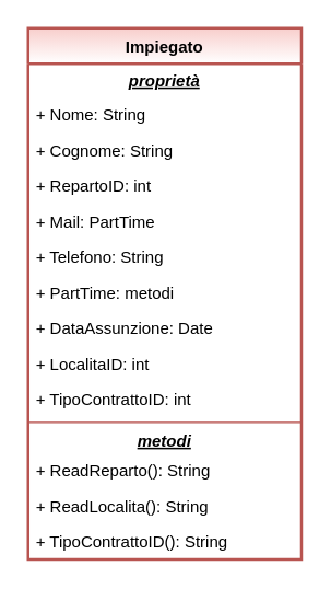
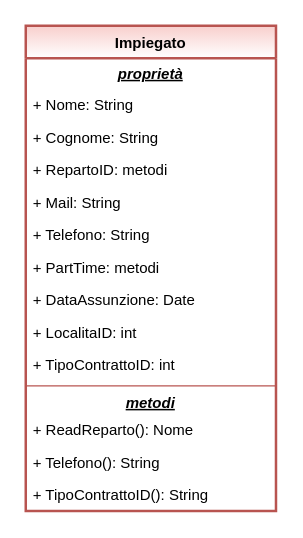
  <mxCell id="0" />
  <mxCell id="1" parent="0" />
  <mxCell id="2" value="Impiegato" style="swimlane;fontStyle=1;align=center;verticalAlign=top;childLayout=stackLayout;horizontal=1;startSize=26;horizontalStack=0;resizeParent=1;resizeParentMax=0;resizeLast=0;collapsible=1;marginBottom=0;rounded=0;shadow=0;sketch=0;strokeWidth=2;html=0;fillColor=#f8cecc;strokeColor=#b85450;swimlaneFillColor=none;gradientColor=#ffffff;swimlaneLine=1;glass=0;direction=east;" parent="1" vertex="1"><mxGeometry x="20" y="20" width="200" height="388" as="geometry"><mxRectangle x="280" y="120" width="120" height="26" as="alternateBounds" /></mxGeometry></mxCell>
  <mxCell id="3" value="proprietà" style="text;strokeColor=none;fillColor=none;align=center;verticalAlign=middle;spacingLeft=4;spacingRight=4;overflow=hidden;rotatable=0;points=[[0,0.5],[1,0.5]];portConstraint=eastwest;fontStyle=7" parent="2" vertex="1"><mxGeometry y="26" width="200" height="24" as="geometry" /></mxCell>
  <mxCell id="4" value="+ Nome: String" style="text;strokeColor=none;fillColor=none;align=left;verticalAlign=top;spacingLeft=4;spacingRight=4;overflow=hidden;rotatable=0;points=[[0,0.5],[1,0.5]];portConstraint=eastwest;" parent="2" vertex="1"><mxGeometry y="50" width="200" height="26" as="geometry" /></mxCell>
  <mxCell id="5" value="+ Cognome: String" style="text;strokeColor=none;fillColor=none;align=left;verticalAlign=middle;spacingLeft=4;spacingRight=4;overflow=hidden;rotatable=0;points=[[0,0.5],[1,0.5]];portConstraint=eastwest;" parent="2" vertex="1"><mxGeometry y="76" width="200" height="26" as="geometry" /></mxCell>
- <mxCell id="6" value="+ RepartoID: int" style="text;strokeColor=none;fillColor=none;align=left;verticalAlign=top;spacingLeft=4;spacingRight=4;overflow=hidden;rotatable=0;points=[[0,0.5],[1,0.5]];portConstraint=eastwest;" parent="2" vertex="1"><mxGeometry y="102" width="200" height="26" as="geometry" /></mxCell>
- <mxCell id="7" value="+ Mail: PartTime" style="text;strokeColor=none;fillColor=none;align=left;verticalAlign=top;spacingLeft=4;spacingRight=4;overflow=hidden;rotatable=0;points=[[0,0.5],[1,0.5]];portConstraint=eastwest;" parent="2" vertex="1"><mxGeometry y="128" width="200" height="26" as="geometry" /></mxCell>
+ <mxCell id="6" value="+ RepartoID: metodi" style="text;strokeColor=none;fillColor=none;align=left;verticalAlign=top;spacingLeft=4;spacingRight=4;overflow=hidden;rotatable=0;points=[[0,0.5],[1,0.5]];portConstraint=eastwest;" parent="2" vertex="1"><mxGeometry y="102" width="200" height="26" as="geometry" /></mxCell>
+ <mxCell id="7" value="+ Mail: String" style="text;strokeColor=none;fillColor=none;align=left;verticalAlign=top;spacingLeft=4;spacingRight=4;overflow=hidden;rotatable=0;points=[[0,0.5],[1,0.5]];portConstraint=eastwest;" parent="2" vertex="1"><mxGeometry y="128" width="200" height="26" as="geometry" /></mxCell>
  <mxCell id="8" value="+ Telefono: String" style="text;strokeColor=none;fillColor=none;align=left;verticalAlign=top;spacingLeft=4;spacingRight=4;overflow=hidden;rotatable=0;points=[[0,0.5],[1,0.5]];portConstraint=eastwest;" parent="2" vertex="1"><mxGeometry y="154" width="200" height="26" as="geometry" /></mxCell>
  <mxCell id="9" value="+ PartTime: metodi" style="text;strokeColor=none;fillColor=none;align=left;verticalAlign=top;spacingLeft=4;spacingRight=4;overflow=hidden;rotatable=0;points=[[0,0.5],[1,0.5]];portConstraint=eastwest;" parent="2" vertex="1"><mxGeometry y="180" width="200" height="26" as="geometry" /></mxCell>
  <mxCell id="10" value="+ DataAssunzione: Date" style="text;strokeColor=none;fillColor=none;align=left;verticalAlign=top;spacingLeft=4;spacingRight=4;overflow=hidden;rotatable=0;points=[[0,0.5],[1,0.5]];portConstraint=eastwest;" parent="2" vertex="1"><mxGeometry y="206" width="200" height="26" as="geometry" /></mxCell>
  <mxCell id="11" value="+ LocalitaID: int" style="text;strokeColor=none;fillColor=none;align=left;verticalAlign=top;spacingLeft=4;spacingRight=4;overflow=hidden;rotatable=0;points=[[0,0.5],[1,0.5]];portConstraint=eastwest;" parent="2" vertex="1"><mxGeometry y="232" width="200" height="26" as="geometry" /></mxCell>
  <mxCell id="12" value="+ TipoContrattoID: int" style="text;strokeColor=none;fillColor=none;align=left;verticalAlign=top;spacingLeft=4;spacingRight=4;overflow=hidden;rotatable=0;points=[[0,0.5],[1,0.5]];portConstraint=eastwest;" parent="2" vertex="1"><mxGeometry y="258" width="200" height="26" as="geometry" /></mxCell>
  <mxCell id="13" value="" style="line;strokeWidth=1;align=left;verticalAlign=middle;spacingTop=-1;spacingLeft=3;spacingRight=3;rotatable=0;labelPosition=right;points=[];portConstraint=eastwest;fillColor=#f8cecc;strokeColor=#b85450;" parent="2" vertex="1"><mxGeometry y="284" width="200" height="8" as="geometry" /></mxCell>
  <mxCell id="14" value="metodi" style="text;strokeColor=none;fillColor=none;align=center;verticalAlign=middle;spacingLeft=4;spacingRight=4;overflow=hidden;rotatable=0;points=[[0,0.5],[1,0.5]];portConstraint=eastwest;fontStyle=7" vertex="1" parent="2"><mxGeometry y="292" width="200" height="18" as="geometry" /></mxCell>
- <mxCell id="15" value="+ ReadReparto(): String" style="text;strokeColor=none;fillColor=none;align=left;verticalAlign=top;spacingLeft=4;spacingRight=4;overflow=hidden;rotatable=0;points=[[0,0.5],[1,0.5]];portConstraint=eastwest;" parent="2" vertex="1"><mxGeometry y="310" width="200" height="26" as="geometry" /></mxCell>
- <mxCell id="16" value="+ ReadLocalita(): String" style="text;strokeColor=none;fillColor=none;align=left;verticalAlign=top;spacingLeft=4;spacingRight=4;overflow=hidden;rotatable=0;points=[[0,0.5],[1,0.5]];portConstraint=eastwest;labelBorderColor=none;labelBackgroundColor=none;" vertex="1" parent="2"><mxGeometry y="336" width="200" height="26" as="geometry" /></mxCell>
+ <mxCell id="15" value="+ ReadReparto(): Nome" style="text;strokeColor=none;fillColor=none;align=left;verticalAlign=top;spacingLeft=4;spacingRight=4;overflow=hidden;rotatable=0;points=[[0,0.5],[1,0.5]];portConstraint=eastwest;" parent="2" vertex="1"><mxGeometry y="310" width="200" height="26" as="geometry" /></mxCell>
+ <mxCell id="16" value="+ Telefono(): String" style="text;strokeColor=none;fillColor=none;align=left;verticalAlign=top;spacingLeft=4;spacingRight=4;overflow=hidden;rotatable=0;points=[[0,0.5],[1,0.5]];portConstraint=eastwest;labelBorderColor=none;labelBackgroundColor=none;" vertex="1" parent="2"><mxGeometry y="336" width="200" height="26" as="geometry" /></mxCell>
  <mxCell id="17" value="+ TipoContrattoID(): String" style="text;strokeColor=none;fillColor=none;align=left;verticalAlign=top;spacingLeft=4;spacingRight=4;overflow=hidden;rotatable=0;points=[[0,0.5],[1,0.5]];portConstraint=eastwest;" vertex="1" parent="2"><mxGeometry y="362" width="200" height="26" as="geometry" /></mxCell>
